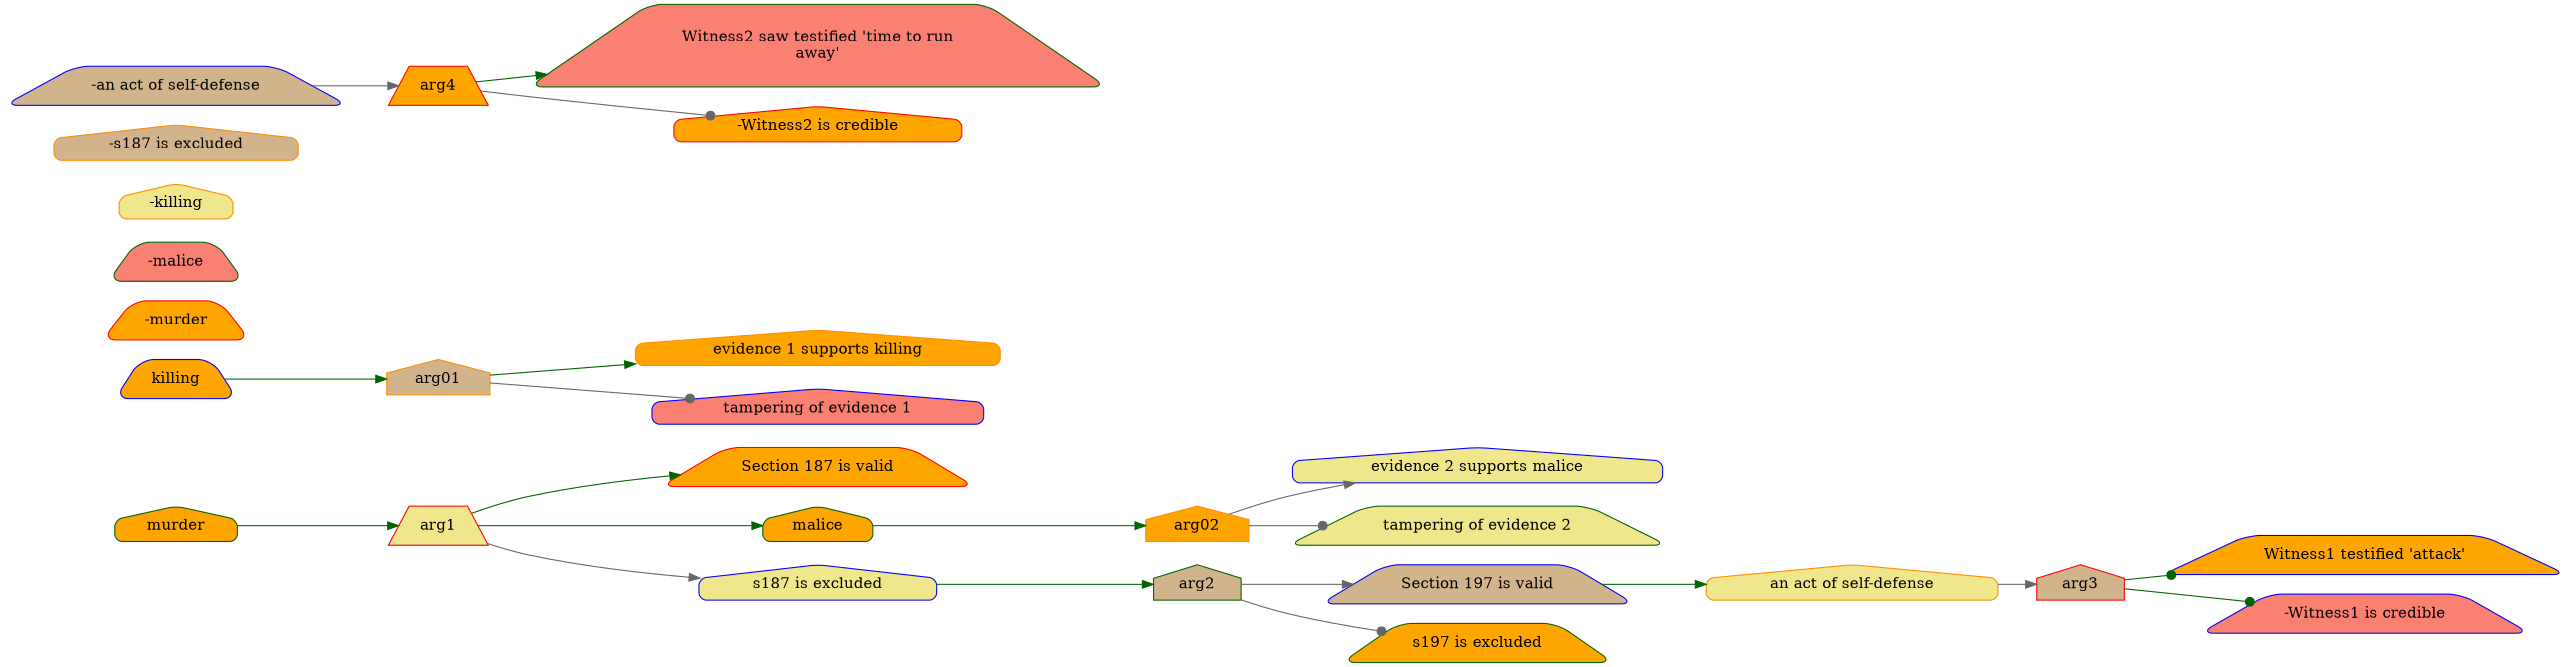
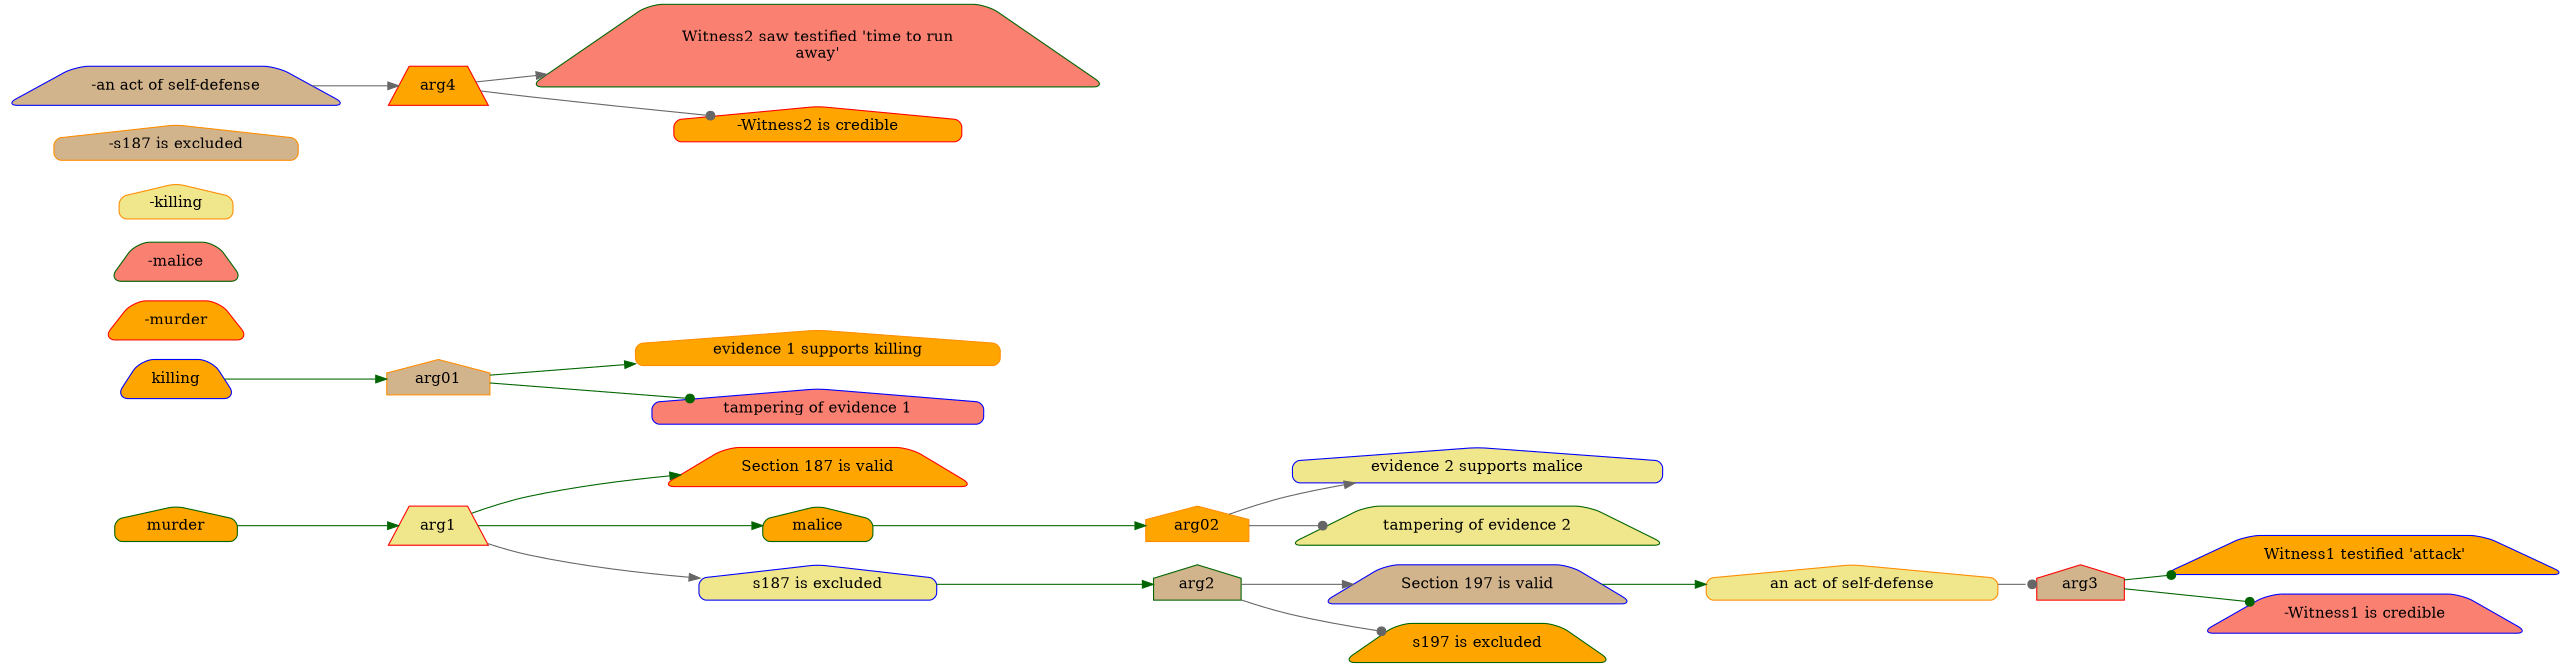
  digraph {
    rankdir=LR
    node [color=blue fillcolor=orange fixedsize=false shape=house style="rounded,filled"]
    edge [color=darkgreen]
    arg1 [color=red fillcolor=khaki shape=trapezium style=filled]
    "Section 187 is valid" [color=red shape=trapezium]
    malice [color=darkgreen]
    "s187 is excluded" [fillcolor=khaki]
    killing [shape=trapezium]
    arg01 [color=darkorange fillcolor=tan style=filled]
    arg02 [color=darkorange style=filled]
    arg2 [color=darkgreen fillcolor=tan style=filled]
    murder [color=darkgreen]
    "-murder" [color=red shape=trapezium]
    "evidence 1 supports killing" [color=darkorange]
    "tampering of evidence 1" [fillcolor=salmon]
    "evidence 2 supports malice" [fillcolor=khaki]
    "tampering of evidence 2" [color=darkgreen fillcolor=khaki shape=trapezium]
    "Section 197 is valid" [fillcolor=tan shape=trapezium]
    "s197 is excluded" [color=darkgreen shape=trapezium]
    "-malice" [color=darkgreen fillcolor=salmon shape=trapezium]
    "-killing" [color=darkorange fillcolor=khaki]
    "an act of self-defense" [color=darkorange fillcolor=khaki]
    arg3 [color=red fillcolor=tan style=filled]
    "-s187 is excluded" [color=darkorange fillcolor=tan]
    "Witness1 testified 'attack'" [shape=trapezium]
    "-Witness1 is credible" [fillcolor=salmon shape=trapezium]
    "-an act of self-defense" [fillcolor=tan shape=trapezium]
    arg4 [color=red shape=trapezium style=filled]
    "Witness2 saw testified 'time to run\naway'" [color=darkgreen fillcolor=salmon shape=trapezium]
    "-Witness2 is credible" [color=red]
    arg1 -> "Section 187 is valid"
    arg1 -> malice
    arg1 -> "s187 is excluded" [arrowhead=normal color=gray40]
    malice -> arg02
    "s187 is excluded" -> arg2
    killing -> arg01
    arg01 -> "evidence 1 supports killing"
-   arg01 -> "tampering of evidence 1" [arrowhead=dot color=gray40]
+   arg01 -> "tampering of evidence 1" [arrowhead=dot]
    arg02 -> "evidence 2 supports malice" [color=gray40]
    arg02 -> "tampering of evidence 2" [arrowhead=dot color=gray40]
    arg2 -> "Section 197 is valid" [color=gray40]
    arg2 -> "s197 is excluded" [arrowhead=dot color=gray40]
    murder -> arg1
    "Section 197 is valid" -> "an act of self-defense"
-   "an act of self-defense" -> arg3 [color=gray40]
+   "an act of self-defense" -> arg3 [color=gray40 arrowhead=dot]
    arg3 -> "Witness1 testified 'attack'" [arrowhead=dot]
    arg3 -> "-Witness1 is credible" [arrowhead=dot]
    "-an act of self-defense" -> arg4 [color=gray40]
-   arg4 -> "Witness2 saw testified 'time to run\naway'"
+   arg4 -> "Witness2 saw testified 'time to run\naway'" [color=gray40]
    arg4 -> "-Witness2 is credible" [arrowhead=dot color=gray40]
  }
